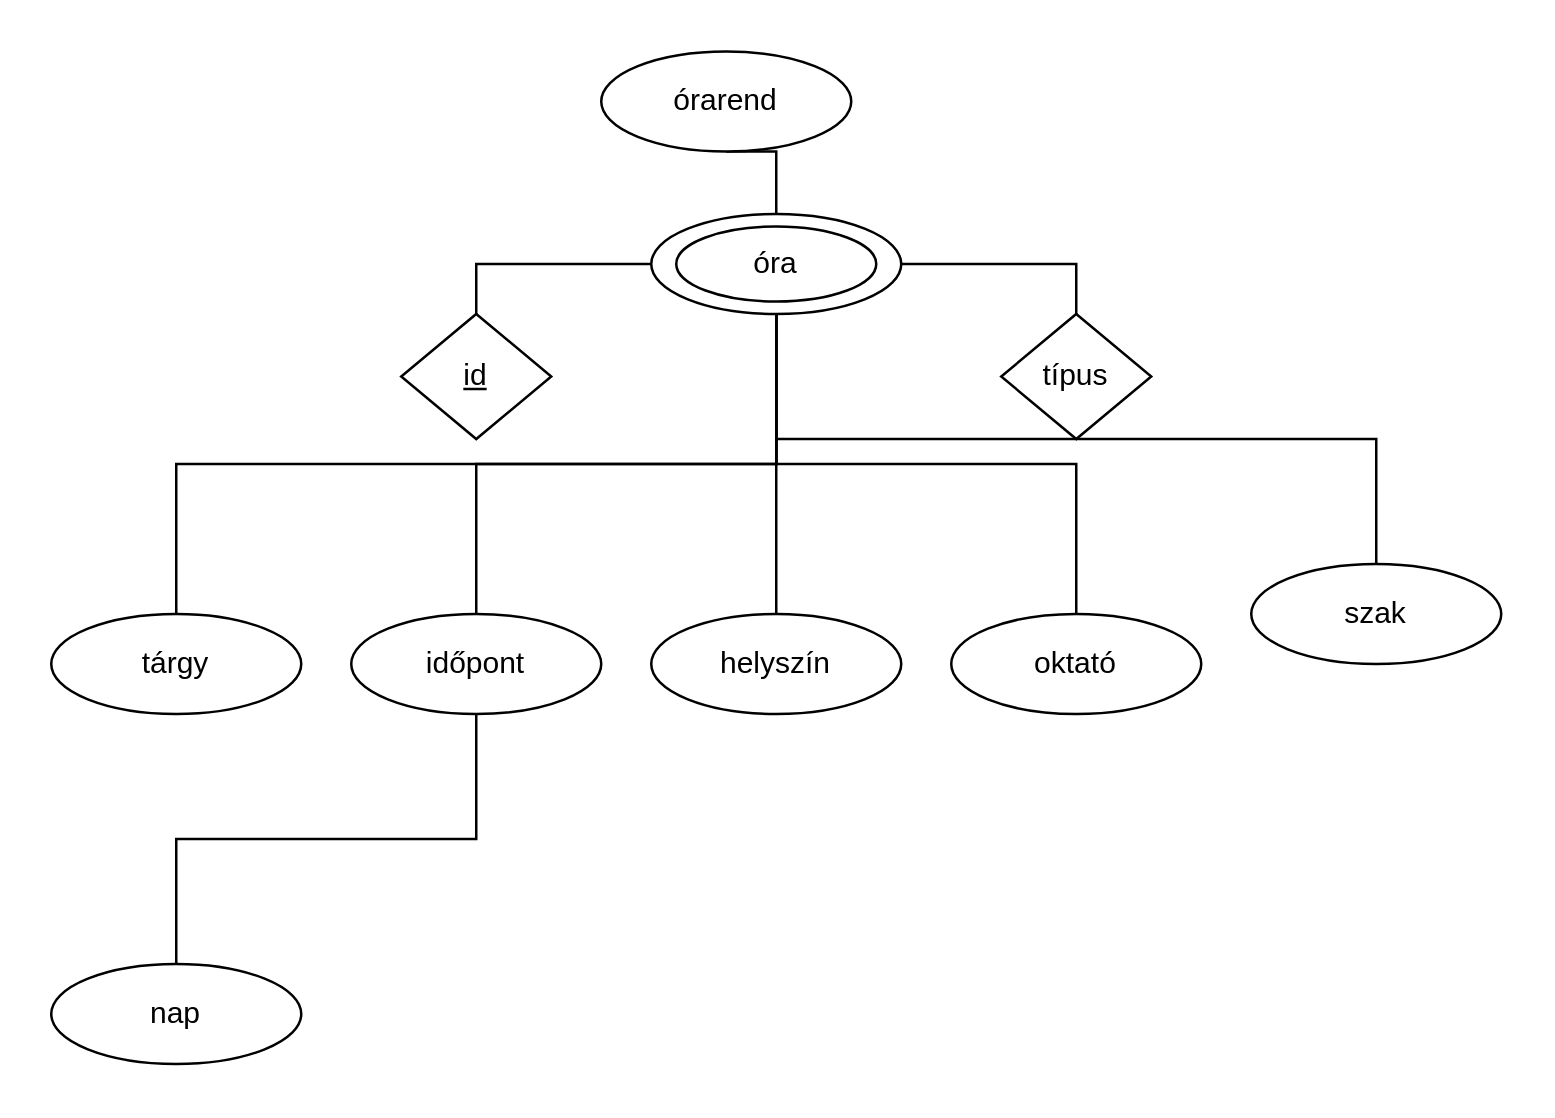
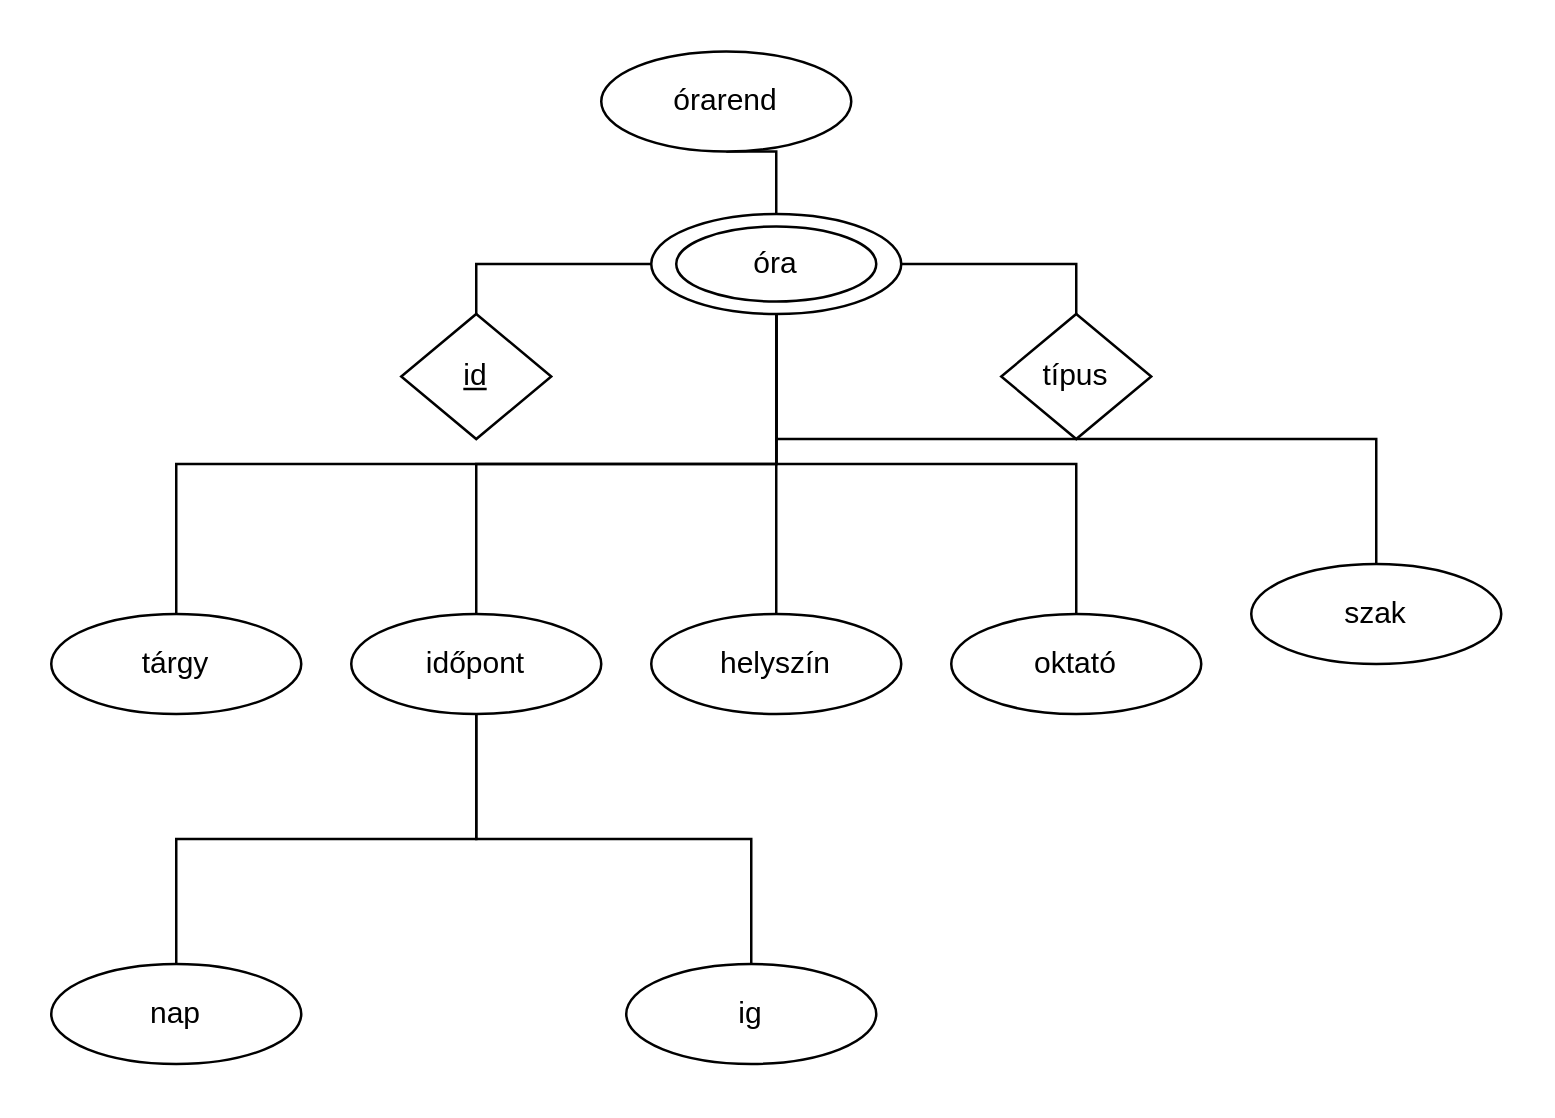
  <mxCell id="0" />
  <mxCell id="1" parent="0" />
  <mxCell id="2" style="edgeStyle=orthogonalEdgeStyle;rounded=0;orthogonalLoop=1;jettySize=auto;html=1;exitX=0.5;exitY=1;exitDx=0;exitDy=0;entryX=0.5;entryY=0;entryDx=0;entryDy=0;endArrow=none;endFill=0;" edge="1" parent="1" source="3" target="19"><mxGeometry relative="1" as="geometry" /></mxCell>
  <mxCell id="3" value="órarend" style="ellipse;whiteSpace=wrap;html=1;" vertex="1" parent="1"><mxGeometry x="240" y="20" width="100" height="40" as="geometry" /></mxCell>
  <mxCell id="4" style="edgeStyle=orthogonalEdgeStyle;rounded=0;orthogonalLoop=1;jettySize=auto;html=1;exitX=0.5;exitY=1;exitDx=0;exitDy=0;entryX=0.5;entryY=0;entryDx=0;entryDy=0;endArrow=none;endFill=0;" edge="1" parent="1" source="19" target="8"><mxGeometry relative="1" as="geometry" /></mxCell>
  <mxCell id="5" style="edgeStyle=orthogonalEdgeStyle;rounded=0;orthogonalLoop=1;jettySize=auto;html=1;exitX=0.5;exitY=1;exitDx=0;exitDy=0;entryX=0.5;entryY=0;entryDx=0;entryDy=0;endArrow=none;endFill=0;" edge="1" parent="1" source="19" target="11"><mxGeometry relative="1" as="geometry" /></mxCell>
  <mxCell id="6" style="edgeStyle=orthogonalEdgeStyle;rounded=0;orthogonalLoop=1;jettySize=auto;html=1;exitX=0.5;exitY=1;exitDx=0;exitDy=0;entryX=0.5;entryY=0;entryDx=0;entryDy=0;endArrow=none;endFill=0;" edge="1" parent="1" source="19" target="12"><mxGeometry relative="1" as="geometry" /></mxCell>
  <mxCell id="7" style="edgeStyle=orthogonalEdgeStyle;rounded=0;orthogonalLoop=1;jettySize=auto;html=1;exitX=0.5;exitY=1;exitDx=0;exitDy=0;entryX=0.5;entryY=0;entryDx=0;entryDy=0;endArrow=none;endFill=0;" edge="1" parent="1" source="19" target="13"><mxGeometry relative="1" as="geometry" /></mxCell>
  <mxCell id="8" value="tárgy" style="ellipse;whiteSpace=wrap;html=1;" vertex="1" parent="1"><mxGeometry x="20" y="245" width="100" height="40" as="geometry" /></mxCell>
  <mxCell id="9" style="edgeStyle=orthogonalEdgeStyle;rounded=0;orthogonalLoop=1;jettySize=auto;html=1;exitX=0.5;exitY=1;exitDx=0;exitDy=0;entryX=0.5;entryY=0;entryDx=0;entryDy=0;endArrow=none;endFill=0;" edge="1" parent="1" source="11" target="15"><mxGeometry relative="1" as="geometry" /></mxCell>
+ <mxCell id="10" style="edgeStyle=orthogonalEdgeStyle;rounded=0;orthogonalLoop=1;jettySize=auto;html=1;exitX=0.5;exitY=1;exitDx=0;exitDy=0;entryX=0.5;entryY=0;entryDx=0;entryDy=0;endArrow=none;endFill=0;" edge="1" parent="1" source="11" target="16"><mxGeometry relative="1" as="geometry" /></mxCell>
  <mxCell id="11" value="időpont" style="ellipse;whiteSpace=wrap;html=1;" vertex="1" parent="1"><mxGeometry x="140" y="245" width="100" height="40" as="geometry" /></mxCell>
  <mxCell id="12" value="helyszín" style="ellipse;whiteSpace=wrap;html=1;" vertex="1" parent="1"><mxGeometry x="260" y="245" width="100" height="40" as="geometry" /></mxCell>
  <mxCell id="13" value="oktató" style="ellipse;whiteSpace=wrap;html=1;" vertex="1" parent="1"><mxGeometry x="380" y="245" width="100" height="40" as="geometry" /></mxCell>
  <mxCell id="14" value="szak" style="ellipse;whiteSpace=wrap;html=1;" vertex="1" parent="1"><mxGeometry x="500" y="225" width="100" height="40" as="geometry" /></mxCell>
  <mxCell id="15" value="nap" style="ellipse;whiteSpace=wrap;html=1;" vertex="1" parent="1"><mxGeometry x="20" y="385" width="100" height="40" as="geometry" /></mxCell>
+ <mxCell id="16" value="ig" style="ellipse;whiteSpace=wrap;html=1;" vertex="1" parent="1"><mxGeometry x="250" y="385" width="100" height="40" as="geometry" /></mxCell>
  <mxCell id="17" style="edgeStyle=orthogonalEdgeStyle;rounded=0;orthogonalLoop=1;jettySize=auto;html=1;exitX=0.5;exitY=1;exitDx=0;exitDy=0;entryX=0.5;entryY=0;entryDx=0;entryDy=0;endArrow=none;endFill=0;" edge="1" parent="1" source="19" target="14"><mxGeometry relative="1" as="geometry" /></mxCell>
  <mxCell id="18" value="" style="group" vertex="1" connectable="0" parent="1"><mxGeometry x="260" y="85" width="100" height="40" as="geometry" /></mxCell>
  <mxCell id="19" value="" style="ellipse;whiteSpace=wrap;html=1;gradientColor=none;perimeterSpacing=0;fillColor=default;" vertex="1" parent="18"><mxGeometry width="100" height="40" as="geometry" /></mxCell>
  <mxCell id="20" value="óra" style="ellipse;whiteSpace=wrap;html=1;" vertex="1" parent="18"><mxGeometry x="10" y="5" width="80" height="30" as="geometry" /></mxCell>
  <mxCell id="21" value="&lt;u&gt;id&lt;/u&gt;" style="rhombus;whiteSpace=wrap;html=1;" vertex="1" parent="1"><mxGeometry x="160" y="125" width="60" height="50" as="geometry" /></mxCell>
  <mxCell id="22" value="típus" style="rhombus;whiteSpace=wrap;html=1;" vertex="1" parent="1"><mxGeometry x="400" y="125" width="60" height="50" as="geometry" /></mxCell>
  <mxCell id="23" style="edgeStyle=orthogonalEdgeStyle;rounded=0;orthogonalLoop=1;jettySize=auto;html=1;exitX=1;exitY=0.5;exitDx=0;exitDy=0;entryX=0.5;entryY=0;entryDx=0;entryDy=0;endArrow=none;endFill=0;" edge="1" parent="1" source="19" target="22"><mxGeometry relative="1" as="geometry" /></mxCell>
  <mxCell id="24" style="edgeStyle=orthogonalEdgeStyle;rounded=0;orthogonalLoop=1;jettySize=auto;html=1;exitX=0;exitY=0.5;exitDx=0;exitDy=0;entryX=0.5;entryY=0;entryDx=0;entryDy=0;endArrow=none;endFill=0;" edge="1" parent="1" source="19" target="21"><mxGeometry relative="1" as="geometry" /></mxCell>
